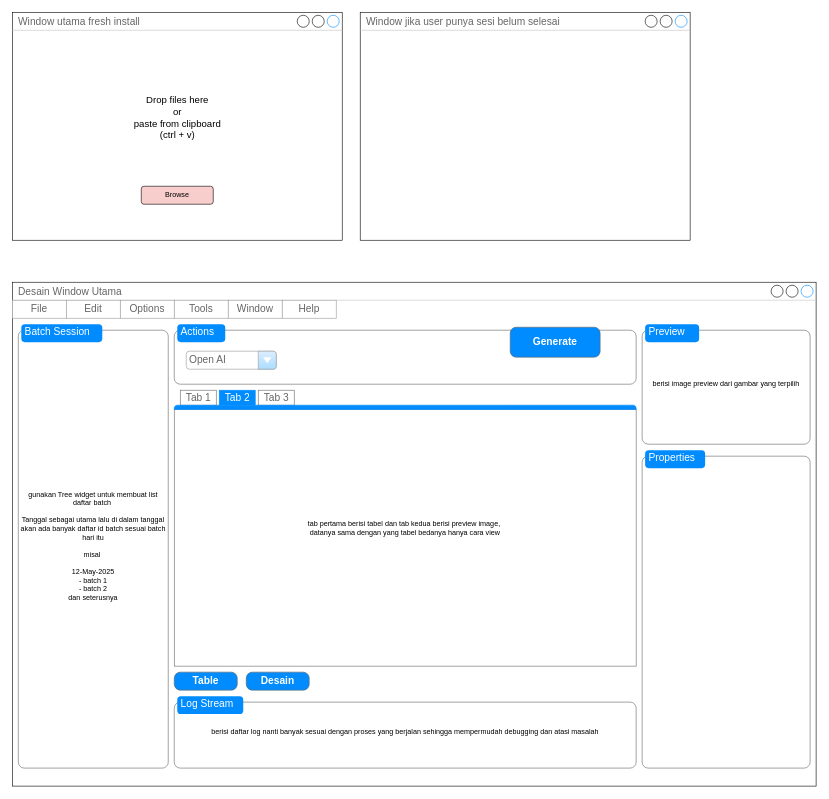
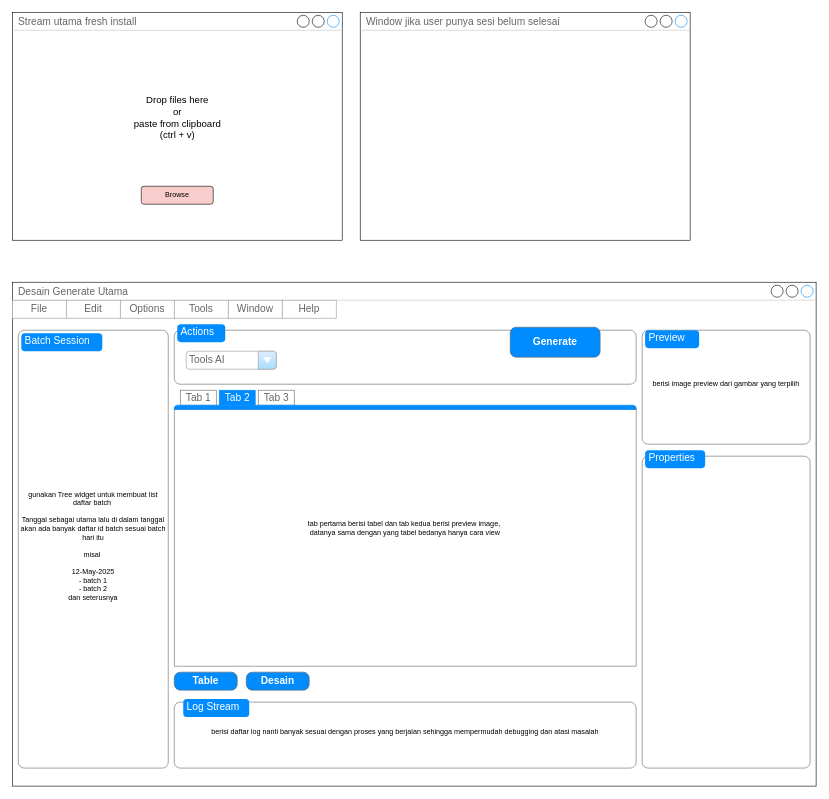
  <mxCell id="0" />
  <mxCell id="1" parent="0" />
  <mxCell id="2" value="" style="group" vertex="1" connectable="0" parent="1"><mxGeometry x="20" y="20" width="550" height="380" as="geometry" /></mxCell>
- <mxCell id="3" value="Window utama fresh install" style="strokeWidth=1;shadow=0;dashed=0;align=center;html=1;shape=mxgraph.mockup.containers.window;align=left;verticalAlign=top;spacingLeft=8;strokeColor2=#008cff;strokeColor3=#c4c4c4;fontColor=#666666;mainText=;fontSize=17;labelBackgroundColor=none;whiteSpace=wrap;" vertex="1" parent="2"><mxGeometry width="550" height="380" as="geometry" /></mxCell>
+ <mxCell id="3" value="Stream utama fresh install" style="strokeWidth=1;shadow=0;dashed=0;align=center;html=1;shape=mxgraph.mockup.containers.window;align=left;verticalAlign=top;spacingLeft=8;strokeColor2=#008cff;strokeColor3=#c4c4c4;fontColor=#666666;mainText=;fontSize=17;labelBackgroundColor=none;whiteSpace=wrap;" vertex="1" parent="2"><mxGeometry width="550" height="380" as="geometry" /></mxCell>
  <mxCell id="4" value="Drop files here&lt;div&gt;or&lt;/div&gt;&lt;div&gt;paste from clipboard (ctrl + v)&lt;/div&gt;" style="text;html=1;align=center;verticalAlign=middle;whiteSpace=wrap;rounded=0;fontSize=16;" vertex="1" parent="2"><mxGeometry x="187.5" y="160" width="175" height="30" as="geometry" /></mxCell>
  <mxCell id="5" value="Browse" style="rounded=1;whiteSpace=wrap;html=1;fillColor=#f8cecc;" vertex="1" parent="2"><mxGeometry x="215" y="290" width="120" height="30" as="geometry" /></mxCell>
  <mxCell id="6" value="Window jika user punya sesi belum selesai" style="strokeWidth=1;shadow=0;dashed=0;align=center;html=1;shape=mxgraph.mockup.containers.window;align=left;verticalAlign=top;spacingLeft=8;strokeColor2=#008cff;strokeColor3=#c4c4c4;fontColor=#666666;mainText=;fontSize=17;labelBackgroundColor=none;whiteSpace=wrap;" vertex="1" parent="1"><mxGeometry x="600" y="20" width="550" height="380" as="geometry" /></mxCell>
- <mxCell id="7" value="Desain Window Utama" style="strokeWidth=1;shadow=0;dashed=0;align=center;html=1;shape=mxgraph.mockup.containers.window;align=left;verticalAlign=top;spacingLeft=8;strokeColor2=#008cff;strokeColor3=#c4c4c4;fontColor=#666666;mainText=;fontSize=17;labelBackgroundColor=none;whiteSpace=wrap;" vertex="1" parent="1"><mxGeometry x="20" y="470" width="1340" height="840" as="geometry" /></mxCell>
+ <mxCell id="7" value="Desain Generate Utama" style="strokeWidth=1;shadow=0;dashed=0;align=center;html=1;shape=mxgraph.mockup.containers.window;align=left;verticalAlign=top;spacingLeft=8;strokeColor2=#008cff;strokeColor3=#c4c4c4;fontColor=#666666;mainText=;fontSize=17;labelBackgroundColor=none;whiteSpace=wrap;" vertex="1" parent="1"><mxGeometry x="20" y="470" width="1340" height="840" as="geometry" /></mxCell>
  <mxCell id="8" value="tab pertama berisi tabel dan tab kedua berisi preview image,&amp;nbsp;&lt;div&gt;datanya sama dengan yang tabel bedanya hanya cara view&lt;/div&gt;" style="strokeWidth=1;shadow=0;dashed=0;align=center;html=1;shape=mxgraph.mockup.containers.marginRect2;rectMarginTop=32;strokeColor=#666666;gradientColor=none;whiteSpace=wrap;" vertex="1" parent="1"><mxGeometry x="290" y="650" width="770" height="460" as="geometry" /></mxCell>
  <mxCell id="9" value="Tab 1" style="strokeColor=inherit;fillColor=inherit;gradientColor=inherit;strokeWidth=1;shadow=0;dashed=0;align=center;html=1;shape=mxgraph.mockup.containers.rrect;rSize=0;fontSize=17;fontColor=#666666;gradientColor=none;" vertex="1" parent="8"><mxGeometry width="60" height="25" relative="1" as="geometry"><mxPoint x="10" as="offset" /></mxGeometry></mxCell>
  <mxCell id="10" value="Tab 2" style="strokeWidth=1;shadow=0;dashed=0;align=center;html=1;shape=mxgraph.mockup.containers.rrect;rSize=0;fontSize=17;fontColor=#ffffff;strokeColor=#008cff;fillColor=#008cff;" vertex="1" parent="8"><mxGeometry width="60" height="25" relative="1" as="geometry"><mxPoint x="75" as="offset" /></mxGeometry></mxCell>
  <mxCell id="11" value="Tab 3" style="strokeColor=inherit;fillColor=inherit;gradientColor=inherit;strokeWidth=1;shadow=0;dashed=0;align=center;html=1;shape=mxgraph.mockup.containers.rrect;rSize=0;fontSize=17;fontColor=#666666;gradientColor=none;" vertex="1" parent="8"><mxGeometry width="60" height="25" relative="1" as="geometry"><mxPoint x="140" as="offset" /></mxGeometry></mxCell>
  <mxCell id="12" value="" style="strokeWidth=1;shadow=0;dashed=0;align=center;html=1;shape=mxgraph.mockup.containers.topButton;rSize=5;strokeColor=#008cff;fillColor=#008cff;gradientColor=none;resizeWidth=1;movable=0;deletable=1;" vertex="1" parent="8"><mxGeometry width="770" height="7" relative="1" as="geometry"><mxPoint y="25" as="offset" /></mxGeometry></mxCell>
  <mxCell id="13" value="gunakan Tree widget untuk membuat list daftar batch&amp;nbsp;&lt;div&gt;&lt;br&gt;&lt;/div&gt;&lt;div&gt;Tanggal sebagai utama lalu di dalam tanggal akan ada banyak daftar id batch sesuai batch hari itu&lt;/div&gt;&lt;div&gt;&lt;br&gt;&lt;/div&gt;&lt;div&gt;misal&amp;nbsp;&lt;/div&gt;&lt;div&gt;&lt;br&gt;&lt;/div&gt;&lt;div&gt;12-May-2025&lt;/div&gt;&lt;div&gt;- batch 1&lt;/div&gt;&lt;div&gt;- batch 2&lt;/div&gt;&lt;div&gt;dan seterusnya&lt;/div&gt;" style="shape=mxgraph.mockup.containers.marginRect;rectMarginTop=10;strokeColor=#666666;strokeWidth=1;dashed=0;rounded=1;arcSize=5;recursiveResize=0;html=1;whiteSpace=wrap;verticalAlign=middle;" vertex="1" parent="1"><mxGeometry x="30" y="540" width="250" height="740" as="geometry" /></mxCell>
- <mxCell id="14" value="Batch Session" style="shape=rect;strokeColor=none;fillColor=#008cff;strokeWidth=1;dashed=0;rounded=1;arcSize=20;fontColor=#ffffff;fontSize=17;spacing=2;spacingTop=-2;align=left;autosize=1;spacingLeft=4;resizeWidth=0;resizeHeight=0;perimeter=none;html=1;whiteSpace=wrap;verticalAlign=middle;" vertex="1" parent="13"><mxGeometry x="5" width="135" height="30" as="geometry" /></mxCell>
+ <mxCell id="14" value="Batch Session" style="shape=rect;strokeColor=none;fillColor=#008cff;strokeWidth=1;dashed=0;rounded=1;arcSize=20;fontColor=#ffffff;fontSize=17;spacing=2;spacingTop=-2;align=left;autosize=1;spacingLeft=4;resizeWidth=0;resizeHeight=0;perimeter=none;html=1;whiteSpace=wrap;verticalAlign=middle;" vertex="1" parent="13"><mxGeometry x="5" y="15" width="135" height="30" as="geometry" /></mxCell>
  <mxCell id="15" value="berisi image preview dari gambar yang terpilih" style="shape=mxgraph.mockup.containers.marginRect;rectMarginTop=10;strokeColor=#666666;strokeWidth=1;dashed=0;rounded=1;arcSize=5;recursiveResize=0;html=1;whiteSpace=wrap;" vertex="1" parent="1"><mxGeometry x="1070" y="540" width="280" height="200" as="geometry" /></mxCell>
- <mxCell id="16" value="Preview" style="shape=rect;strokeColor=none;fillColor=#008cff;strokeWidth=1;dashed=0;rounded=1;arcSize=20;fontColor=#ffffff;fontSize=17;spacing=2;spacingTop=-2;align=left;autosize=1;spacingLeft=4;resizeWidth=0;resizeHeight=0;perimeter=none;html=1;whiteSpace=wrap;" vertex="1" parent="15"><mxGeometry x="5" width="90" height="30" as="geometry" /></mxCell>
+ <mxCell id="16" value="Preview" style="shape=rect;strokeColor=none;fillColor=#008cff;strokeWidth=1;dashed=0;rounded=1;arcSize=20;fontColor=#ffffff;fontSize=17;spacing=2;spacingTop=-2;align=left;autosize=1;spacingLeft=4;resizeWidth=0;resizeHeight=0;perimeter=none;html=1;whiteSpace=wrap;" vertex="1" parent="15"><mxGeometry x="5" y="10" width="90" height="30" as="geometry" /></mxCell>
  <mxCell id="17" value="" style="shape=mxgraph.mockup.containers.marginRect;rectMarginTop=10;strokeColor=#666666;strokeWidth=1;dashed=0;rounded=1;arcSize=5;recursiveResize=0;html=1;whiteSpace=wrap;" vertex="1" parent="1"><mxGeometry x="1070" y="750" width="280" height="530" as="geometry" /></mxCell>
  <mxCell id="18" value="Properties" style="shape=rect;strokeColor=none;fillColor=#008cff;strokeWidth=1;dashed=0;rounded=1;arcSize=20;fontColor=#ffffff;fontSize=17;spacing=2;spacingTop=-2;align=left;autosize=1;spacingLeft=4;resizeWidth=0;resizeHeight=0;perimeter=none;html=1;whiteSpace=wrap;" vertex="1" parent="17"><mxGeometry x="5" width="100" height="30" as="geometry" /></mxCell>
  <mxCell id="19" value="berisi daftar log nanti banyak sesuai dengan proses yang berjalan sehingga mempermudah debugging dan atasi masalah" style="shape=mxgraph.mockup.containers.marginRect;rectMarginTop=10;strokeColor=#666666;strokeWidth=1;dashed=0;rounded=1;arcSize=5;recursiveResize=0;html=1;whiteSpace=wrap;" vertex="1" parent="1"><mxGeometry x="290" y="1160" width="770" height="120" as="geometry" /></mxCell>
- <mxCell id="20" value="Log Stream" style="shape=rect;strokeColor=none;fillColor=#008cff;strokeWidth=1;dashed=0;rounded=1;arcSize=20;fontColor=#ffffff;fontSize=17;spacing=2;spacingTop=-2;align=left;autosize=1;spacingLeft=4;resizeWidth=0;resizeHeight=0;perimeter=none;html=1;whiteSpace=wrap;" vertex="1" parent="19"><mxGeometry x="5" width="110" height="30" as="geometry" /></mxCell>
+ <mxCell id="20" value="Log Stream" style="shape=rect;strokeColor=none;fillColor=#008cff;strokeWidth=1;dashed=0;rounded=1;arcSize=20;fontColor=#ffffff;fontSize=17;spacing=2;spacingTop=-2;align=left;autosize=1;spacingLeft=4;resizeWidth=0;resizeHeight=0;perimeter=none;html=1;whiteSpace=wrap;" vertex="1" parent="19"><mxGeometry x="15" y="5" width="110" height="30" as="geometry" /></mxCell>
  <mxCell id="21" value="" style="shape=mxgraph.mockup.containers.marginRect;rectMarginTop=10;strokeColor=#666666;strokeWidth=1;dashed=0;rounded=1;arcSize=5;recursiveResize=0;html=1;whiteSpace=wrap;" vertex="1" parent="1"><mxGeometry x="290" y="540" width="770" height="100" as="geometry" /></mxCell>
  <mxCell id="22" value="Actions" style="shape=rect;strokeColor=none;fillColor=#008cff;strokeWidth=1;dashed=0;rounded=1;arcSize=20;fontColor=#ffffff;fontSize=17;spacing=2;spacingTop=-2;align=left;autosize=1;spacingLeft=4;resizeWidth=0;resizeHeight=0;perimeter=none;html=1;whiteSpace=wrap;" vertex="1" parent="21"><mxGeometry x="5" width="80" height="30" as="geometry" /></mxCell>
  <mxCell id="23" value="Generate" style="strokeWidth=1;shadow=0;dashed=0;align=center;html=1;shape=mxgraph.mockup.buttons.button;strokeColor=#666666;fontColor=#ffffff;mainText=;buttonStyle=round;fontSize=17;fontStyle=1;fillColor=#008cff;whiteSpace=wrap;" vertex="1" parent="21"><mxGeometry x="560" y="5" width="150" height="50" as="geometry" /></mxCell>
- <mxCell id="24" value="Open AI" style="strokeWidth=1;shadow=0;dashed=0;align=center;html=1;shape=mxgraph.mockup.forms.comboBox;strokeColor=#999999;fillColor=#ddeeff;align=left;fillColor2=#aaddff;mainText=;fontColor=#666666;fontSize=17;spacingLeft=3;" vertex="1" parent="21"><mxGeometry x="20" y="45" width="150" height="30" as="geometry" /></mxCell>
+ <mxCell id="24" value="Tools AI" style="strokeWidth=1;shadow=0;dashed=0;align=center;html=1;shape=mxgraph.mockup.forms.comboBox;strokeColor=#999999;fillColor=#ddeeff;align=left;fillColor2=#aaddff;mainText=;fontColor=#666666;fontSize=17;spacingLeft=3;" vertex="1" parent="21"><mxGeometry x="20" y="45" width="150" height="30" as="geometry" /></mxCell>
  <mxCell id="25" value="" style="swimlane;shape=mxgraph.bootstrap.anchor;strokeColor=#999999;fillColor=#ffffff;fontColor=#666666;childLayout=stackLayout;horizontal=0;startSize=0;horizontalStack=1;resizeParent=1;resizeParentMax=0;resizeLast=0;collapsible=0;marginBottom=0;whiteSpace=wrap;html=1;" vertex="1" parent="1"><mxGeometry x="20" y="500" width="540" height="30" as="geometry" /></mxCell>
  <mxCell id="26" value="File" style="text;strokeColor=inherit;align=center;verticalAlign=middle;spacingLeft=10;spacingRight=10;overflow=hidden;points=[[0,0.5],[1,0.5]];portConstraint=eastwest;rotatable=0;whiteSpace=wrap;html=1;fillColor=inherit;fontColor=inherit;fontSize=17;" vertex="1" parent="25"><mxGeometry width="90" height="30" as="geometry" /></mxCell>
  <mxCell id="27" value="Edit" style="text;strokeColor=inherit;align=center;verticalAlign=middle;spacingLeft=10;spacingRight=10;overflow=hidden;points=[[0,0.5],[1,0.5]];portConstraint=eastwest;rotatable=0;whiteSpace=wrap;html=1;fillColor=inherit;fontColor=inherit;fontSize=17;" vertex="1" parent="25"><mxGeometry x="90" width="90" height="30" as="geometry" /></mxCell>
  <mxCell id="28" value="Options" style="text;strokeColor=inherit;align=center;verticalAlign=middle;spacingLeft=10;spacingRight=10;overflow=hidden;points=[[0,0.5],[1,0.5]];portConstraint=eastwest;rotatable=0;whiteSpace=wrap;html=1;fillColor=inherit;fontColor=inherit;fontSize=17;" vertex="1" parent="25"><mxGeometry x="180" width="90" height="30" as="geometry" /></mxCell>
  <mxCell id="29" value="Tools" style="text;strokeColor=inherit;align=center;verticalAlign=middle;spacingLeft=10;spacingRight=10;overflow=hidden;points=[[0,0.5],[1,0.5]];portConstraint=eastwest;rotatable=0;whiteSpace=wrap;html=1;fillColor=inherit;fontColor=inherit;fontSize=17;" vertex="1" parent="25"><mxGeometry x="270" width="90" height="30" as="geometry" /></mxCell>
  <mxCell id="30" value="Window" style="text;strokeColor=inherit;align=center;verticalAlign=middle;spacingLeft=10;spacingRight=10;overflow=hidden;points=[[0,0.5],[1,0.5]];portConstraint=eastwest;rotatable=0;whiteSpace=wrap;html=1;fillColor=inherit;fontColor=inherit;fontSize=17;" vertex="1" parent="25"><mxGeometry x="360" width="90" height="30" as="geometry" /></mxCell>
  <mxCell id="31" value="Help" style="text;strokeColor=inherit;align=center;verticalAlign=middle;spacingLeft=10;spacingRight=10;overflow=hidden;points=[[0,0.5],[1,0.5]];portConstraint=eastwest;rotatable=0;whiteSpace=wrap;html=1;fillColor=inherit;fontColor=inherit;fontSize=17;" vertex="1" parent="25"><mxGeometry x="450" width="90" height="30" as="geometry" /></mxCell>
  <mxCell id="32" value="Table" style="strokeWidth=1;shadow=0;dashed=0;align=center;html=1;shape=mxgraph.mockup.buttons.button;strokeColor=#666666;fontColor=#ffffff;mainText=;buttonStyle=round;fontSize=17;fontStyle=1;fillColor=#008cff;whiteSpace=wrap;" vertex="1" parent="1"><mxGeometry x="290" y="1120" width="105" height="30" as="geometry" /></mxCell>
  <mxCell id="33" value="Desain" style="strokeWidth=1;shadow=0;dashed=0;align=center;html=1;shape=mxgraph.mockup.buttons.button;strokeColor=#666666;fontColor=#ffffff;mainText=;buttonStyle=round;fontSize=17;fontStyle=1;fillColor=#008cff;whiteSpace=wrap;" vertex="1" parent="1"><mxGeometry x="410" y="1120" width="105" height="30" as="geometry" /></mxCell>
